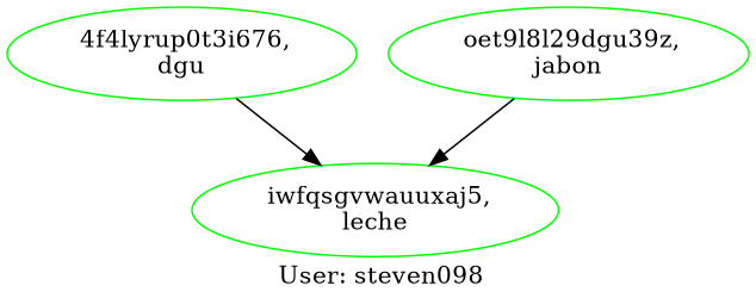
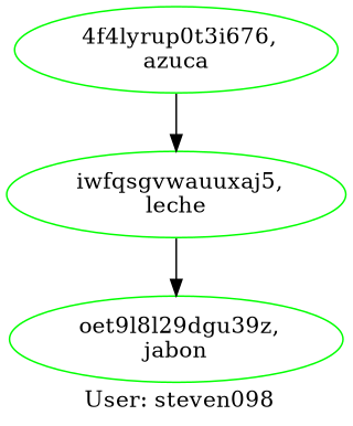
  digraph {
    label=" User: steven098"
    node [color=green]
-   n1 [height=0.5 label=" 4f4lyrup0t3i676,\ndgu" width=1.2]
+   n1 [height=0.5 label=" 4f4lyrup0t3i676,\nazuca" width=1.2]
    n2 [height=0.5 label=" iwfqsgvwauuxaj5,\nleche" width=1.2]
    n3 [height=0.5 label=" oet9l8l29dgu39z,\njabon" width=1.2]
    n1 -> n2
-   n3 -> n2
+   n2 -> n3
  }
